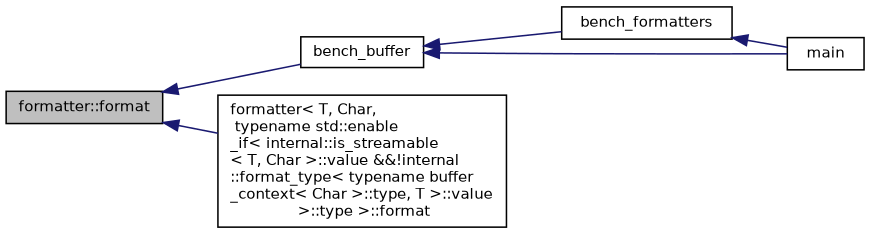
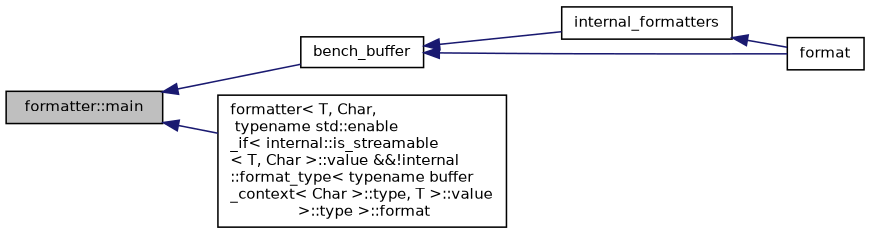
  digraph {
    rankdir=LR
    node [color=black fillcolor=white fontname=Helvetica fontsize=10 shape=record style=filled]
    edge [color=midnightblue dir=back fontname=Helvetica fontsize=10 labelfontname=Helvetica labelfontsize=10 style=solid]
-   n1 [fillcolor=grey75 fontcolor=black height=0.2 label="formatter::format" width=0.4]
+   n1 [fillcolor=grey75 fontcolor=black height=0.2 label="formatter::main" width=0.4]
    n2 [height=0.2 label=bench_buffer width=0.4]
    n3 [height=0.2 label="formatter\< T, Char,\l typename std::enable\l_if\< internal::is_streamable\l\< T, Char \>::value &&!internal\l::format_type\< typename buffer\l_context\< Char \>::type, T \>::value\l \>::type \>::format" width=0.4]
-   n4 [height=0.2 label=bench_formatters width=0.4]
-   n5 [height=0.2 label=main width=0.4]
+   n4 [height=0.2 label=internal_formatters width=0.4]
+   n5 [height=0.2 label=format width=0.4]
    n1 -> n2
    n1 -> n3
    n2 -> n4
    n2 -> n5
    n4 -> n5
  }
